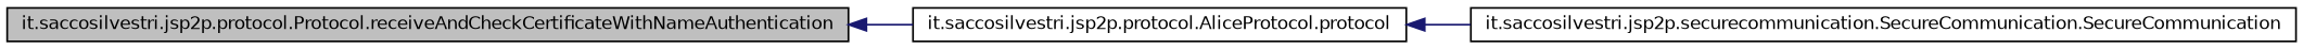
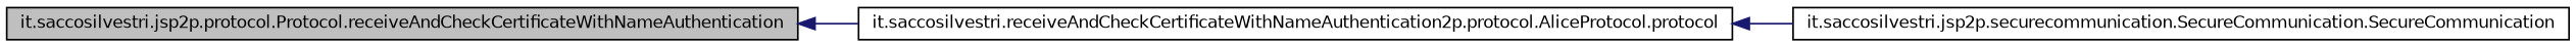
  digraph {
    rankdir=LR
    node [color=black fillcolor=white fontname=Helvetica fontsize=10 shape=record style=filled]
    edge [color=midnightblue dir=back fontname=Helvetica fontsize=10 labelfontname=Helvetica labelfontsize=10 style=solid]
    n1 [fillcolor=grey75 fontcolor=black height=0.2 label="it.saccosilvestri.jsp2p.protocol.Protocol.receiveAndCheckCertificateWithNameAuthentication" width=0.4]
-   n2 [height=0.2 label="it.saccosilvestri.jsp2p.protocol.AliceProtocol.protocol" width=0.4]
+   n2 [height=0.2 label="it.saccosilvestri.receiveAndCheckCertificateWithNameAuthentication2p.protocol.AliceProtocol.protocol" width=0.4]
    n3 [height=0.2 label="it.saccosilvestri.jsp2p.securecommunication.SecureCommunication.SecureCommunication" width=0.4]
    n1 -> n2
    n2 -> n3
  }
